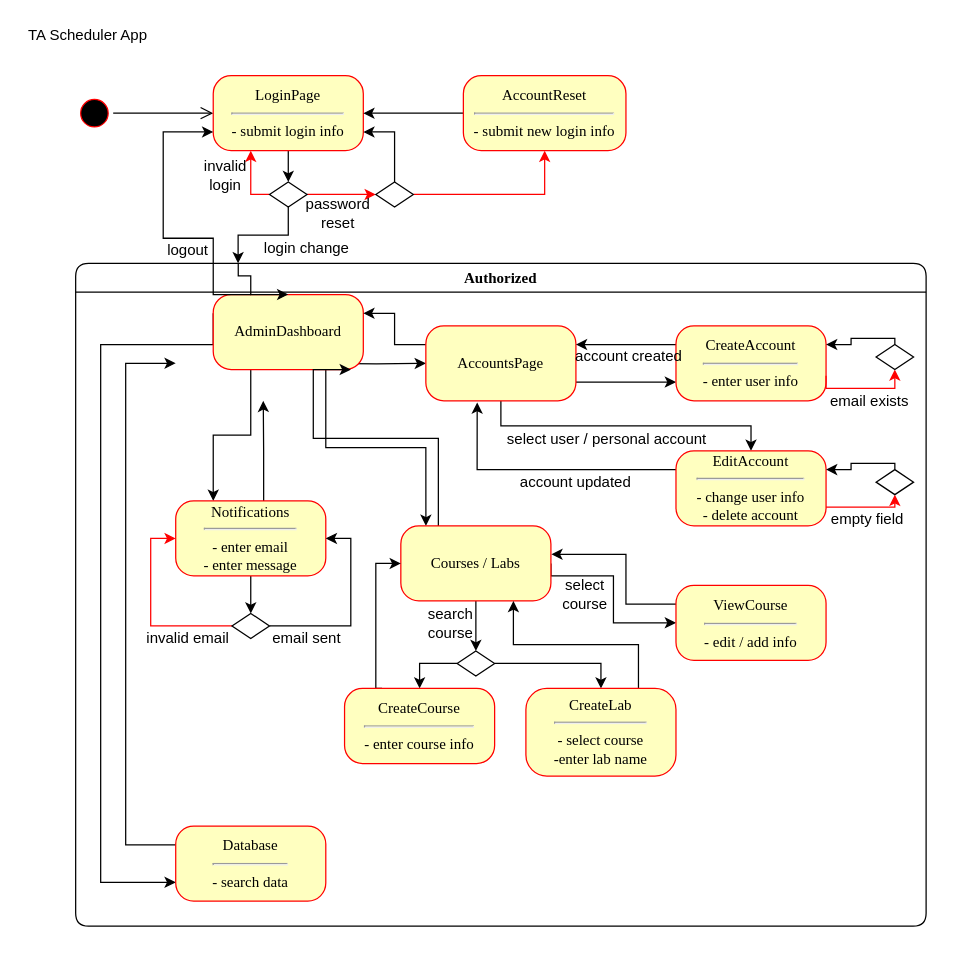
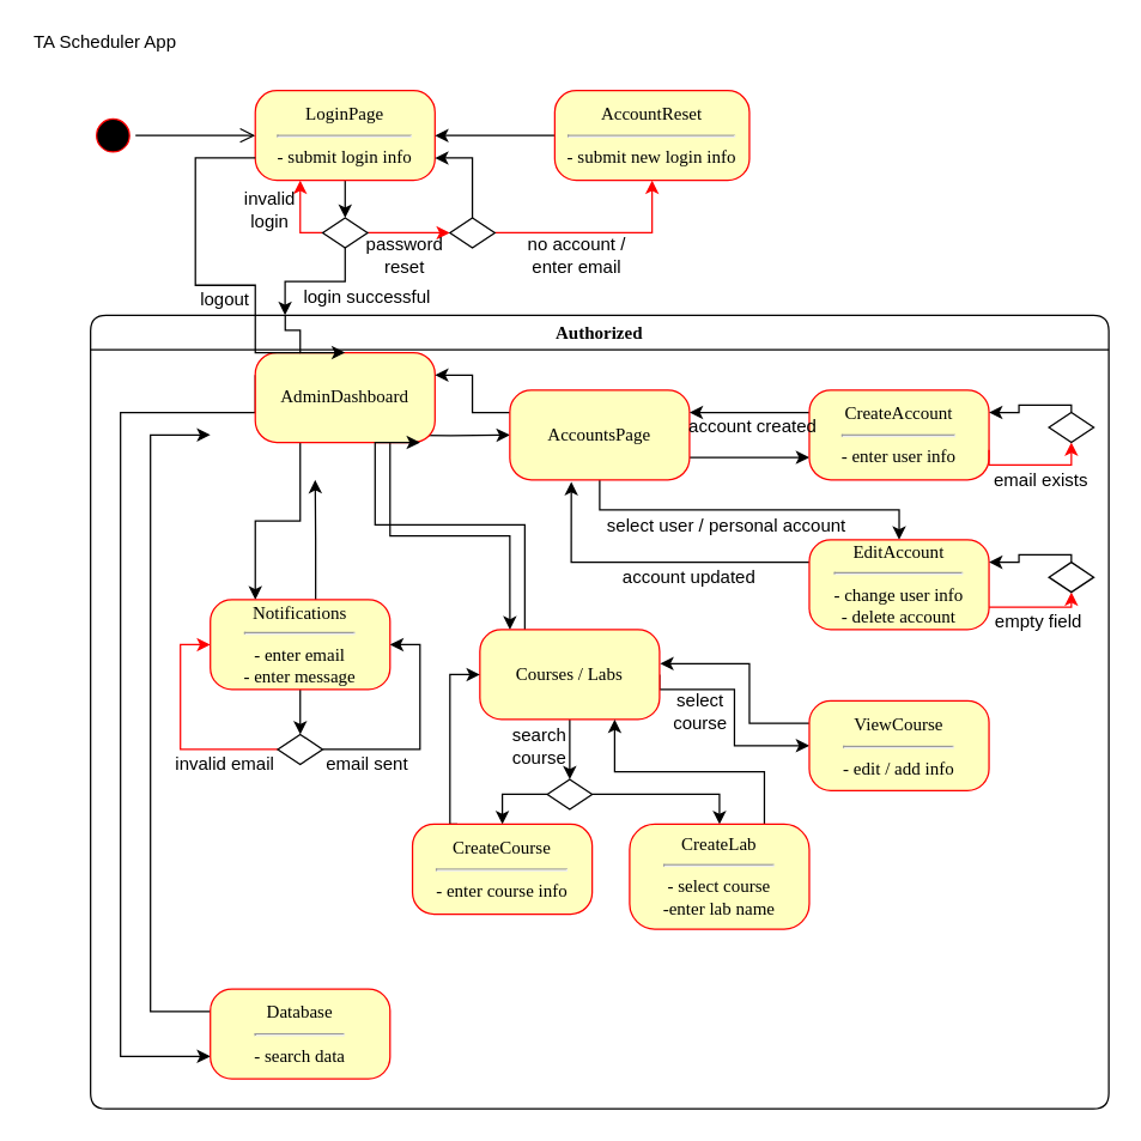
  <mxCell id="0" />
  <mxCell id="1" parent="0" />
  <mxCell id="2" value="" style="ellipse;html=1;shape=startState;fillColor=#000000;strokeColor=#ff0000;rounded=1;shadow=0;comic=0;labelBackgroundColor=none;fontFamily=Verdana;fontSize=12;fontColor=#000000;align=center;direction=south;" parent="1" vertex="1"><mxGeometry x="60" y="75" width="30" height="30" as="geometry" /></mxCell>
  <mxCell id="3" value="Authorized" style="swimlane;whiteSpace=wrap;html=1;rounded=1;shadow=0;comic=0;labelBackgroundColor=none;strokeWidth=1;fontFamily=Verdana;fontSize=12;align=center;startSize=23;" parent="1" vertex="1"><mxGeometry x="60" y="210" width="680" height="530" as="geometry" /></mxCell>
  <mxCell id="4" style="edgeStyle=orthogonalEdgeStyle;rounded=0;orthogonalLoop=1;jettySize=auto;html=1;entryX=0;entryY=0.5;entryDx=0;entryDy=0;" parent="3" target="12" edge="1"><mxGeometry relative="1" as="geometry"><mxPoint x="200" y="80" as="sourcePoint" /><Array as="points" /></mxGeometry></mxCell>
  <mxCell id="5" style="edgeStyle=orthogonalEdgeStyle;rounded=0;orthogonalLoop=1;jettySize=auto;html=1;exitX=0.25;exitY=1;exitDx=0;exitDy=0;entryX=0.25;entryY=0;entryDx=0;entryDy=0;" parent="3" source="8" target="15" edge="1"><mxGeometry relative="1" as="geometry" /></mxCell>
  <mxCell id="6" style="edgeStyle=orthogonalEdgeStyle;rounded=0;orthogonalLoop=1;jettySize=auto;html=1;exitX=0;exitY=0.25;exitDx=0;exitDy=0;entryX=0;entryY=0.75;entryDx=0;entryDy=0;" parent="3" source="8" target="44" edge="1"><mxGeometry relative="1" as="geometry"><Array as="points"><mxPoint x="20" y="65" /><mxPoint x="20" y="495" /></Array></mxGeometry></mxCell>
  <mxCell id="7" style="edgeStyle=orthogonalEdgeStyle;rounded=0;orthogonalLoop=1;jettySize=auto;html=1;exitX=0.75;exitY=1;exitDx=0;exitDy=0;entryX=0.167;entryY=0;entryDx=0;entryDy=0;entryPerimeter=0;" parent="3" source="8" target="19" edge="1"><mxGeometry relative="1" as="geometry" /></mxCell>
  <mxCell id="8" value="AdminDashboard" style="rounded=1;whiteSpace=wrap;html=1;arcSize=24;fillColor=#ffffc0;strokeColor=#ff0000;shadow=0;comic=0;labelBackgroundColor=none;fontFamily=Verdana;fontSize=12;fontColor=#000000;align=center;" parent="3" vertex="1"><mxGeometry x="110" y="25" width="120" height="60" as="geometry" /></mxCell>
  <mxCell id="9" style="edgeStyle=orthogonalEdgeStyle;rounded=0;orthogonalLoop=1;jettySize=auto;html=1;exitX=0.5;exitY=1;exitDx=0;exitDy=0;entryX=0.5;entryY=0;entryDx=0;entryDy=0;" parent="3" source="12" target="24" edge="1"><mxGeometry relative="1" as="geometry"><mxPoint x="410" y="140" as="targetPoint" /></mxGeometry></mxCell>
  <mxCell id="10" style="edgeStyle=orthogonalEdgeStyle;rounded=0;orthogonalLoop=1;jettySize=auto;html=1;exitX=0;exitY=0.25;exitDx=0;exitDy=0;entryX=1;entryY=0.25;entryDx=0;entryDy=0;" parent="3" source="12" target="8" edge="1"><mxGeometry relative="1" as="geometry" /></mxCell>
  <mxCell id="11" style="edgeStyle=orthogonalEdgeStyle;rounded=0;orthogonalLoop=1;jettySize=auto;html=1;exitX=1;exitY=0.75;exitDx=0;exitDy=0;entryX=0;entryY=0.75;entryDx=0;entryDy=0;" parent="3" source="12" target="21" edge="1"><mxGeometry relative="1" as="geometry" /></mxCell>
  <mxCell id="12" value="AccountsPage" style="rounded=1;whiteSpace=wrap;html=1;arcSize=24;fillColor=#ffffc0;strokeColor=#ff0000;shadow=0;comic=0;labelBackgroundColor=none;fontFamily=Verdana;fontSize=12;fontColor=#000000;align=center;" parent="3" vertex="1"><mxGeometry x="280" y="50" width="120" height="60" as="geometry" /></mxCell>
  <mxCell id="13" style="edgeStyle=orthogonalEdgeStyle;rounded=0;orthogonalLoop=1;jettySize=auto;html=1;exitX=0.586;exitY=0.011;exitDx=0;exitDy=0;exitPerimeter=0;" parent="3" source="15" edge="1"><mxGeometry relative="1" as="geometry"><mxPoint x="150" y="110" as="targetPoint" /><Array as="points" /></mxGeometry></mxCell>
  <mxCell id="14" style="edgeStyle=orthogonalEdgeStyle;rounded=0;orthogonalLoop=1;jettySize=auto;html=1;exitX=0.5;exitY=1;exitDx=0;exitDy=0;entryX=0.5;entryY=0;entryDx=0;entryDy=0;" parent="3" source="15" target="32" edge="1"><mxGeometry relative="1" as="geometry" /></mxCell>
  <mxCell id="15" value="Notifications&lt;hr&gt;- enter email&lt;br&gt;- enter message" style="rounded=1;whiteSpace=wrap;html=1;arcSize=24;fillColor=#ffffc0;strokeColor=#ff0000;shadow=0;comic=0;labelBackgroundColor=none;fontFamily=Verdana;fontSize=12;fontColor=#000000;align=center;" parent="3" vertex="1"><mxGeometry x="80" y="190" width="120" height="60" as="geometry" /></mxCell>
  <mxCell id="16" style="edgeStyle=orthogonalEdgeStyle;rounded=0;orthogonalLoop=1;jettySize=auto;html=1;exitX=0.5;exitY=1;exitDx=0;exitDy=0;" parent="3" source="19" edge="1"><mxGeometry relative="1" as="geometry"><mxPoint x="320" y="310" as="targetPoint" /></mxGeometry></mxCell>
  <mxCell id="17" style="edgeStyle=orthogonalEdgeStyle;rounded=0;orthogonalLoop=1;jettySize=auto;html=1;exitX=0.25;exitY=0;exitDx=0;exitDy=0;entryX=0.917;entryY=1;entryDx=0;entryDy=0;entryPerimeter=0;" parent="3" source="19" target="8" edge="1"><mxGeometry relative="1" as="geometry"><Array as="points"><mxPoint x="290" y="140" /><mxPoint x="190" y="140" /></Array></mxGeometry></mxCell>
  <mxCell id="18" style="edgeStyle=orthogonalEdgeStyle;rounded=0;orthogonalLoop=1;jettySize=auto;html=1;exitX=1;exitY=0.5;exitDx=0;exitDy=0;entryX=0;entryY=0.5;entryDx=0;entryDy=0;" edge="1" parent="3" source="19" target="50"><mxGeometry relative="1" as="geometry"><Array as="points"><mxPoint x="380" y="250" /><mxPoint x="430" y="250" /><mxPoint x="430" y="288" /></Array></mxGeometry></mxCell>
  <mxCell id="19" value="Courses / Labs" style="rounded=1;whiteSpace=wrap;html=1;arcSize=24;fillColor=#ffffc0;strokeColor=#ff0000;shadow=0;comic=0;labelBackgroundColor=none;fontFamily=Verdana;fontSize=12;fontColor=#000000;align=center;" parent="3" vertex="1"><mxGeometry x="260" y="210" width="120" height="60" as="geometry" /></mxCell>
  <mxCell id="20" style="edgeStyle=orthogonalEdgeStyle;rounded=0;orthogonalLoop=1;jettySize=auto;html=1;exitX=0;exitY=0.25;exitDx=0;exitDy=0;entryX=1;entryY=0.25;entryDx=0;entryDy=0;" parent="3" source="21" target="12" edge="1"><mxGeometry relative="1" as="geometry" /></mxCell>
  <mxCell id="21" value="CreateAccount&lt;hr&gt;- enter user info" style="rounded=1;whiteSpace=wrap;html=1;arcSize=24;fillColor=#ffffc0;strokeColor=#ff0000;shadow=0;comic=0;labelBackgroundColor=none;fontFamily=Verdana;fontSize=12;fontColor=#000000;align=center;" parent="3" vertex="1"><mxGeometry x="480" y="50" width="120" height="60" as="geometry" /></mxCell>
  <mxCell id="22" style="edgeStyle=orthogonalEdgeStyle;rounded=0;orthogonalLoop=1;jettySize=auto;html=1;exitX=0;exitY=0.25;exitDx=0;exitDy=0;entryX=0.342;entryY=1.022;entryDx=0;entryDy=0;entryPerimeter=0;" parent="3" source="24" target="12" edge="1"><mxGeometry relative="1" as="geometry" /></mxCell>
  <mxCell id="23" style="edgeStyle=orthogonalEdgeStyle;rounded=0;orthogonalLoop=1;jettySize=auto;html=1;exitX=1;exitY=0.75;exitDx=0;exitDy=0;entryX=0.5;entryY=1;entryDx=0;entryDy=0;strokeColor=#FF0000;" parent="3" source="24" edge="1"><mxGeometry relative="1" as="geometry"><mxPoint x="655" y="185" as="targetPoint" /><Array as="points"><mxPoint x="655" y="195" /></Array></mxGeometry></mxCell>
  <mxCell id="24" value="EditAccount&lt;hr&gt;- change user info&lt;br&gt;- delete account" style="rounded=1;whiteSpace=wrap;html=1;arcSize=24;fillColor=#ffffc0;strokeColor=#ff0000;shadow=0;comic=0;labelBackgroundColor=none;fontFamily=Verdana;fontSize=12;fontColor=#000000;align=center;" parent="3" vertex="1"><mxGeometry x="480" y="150" width="120" height="60" as="geometry" /></mxCell>
  <mxCell id="25" value="account created" style="text;strokeColor=none;align=center;fillColor=none;html=1;verticalAlign=middle;whiteSpace=wrap;rounded=0;" parent="3" vertex="1"><mxGeometry x="395" y="70" width="95" height="10" as="geometry" /></mxCell>
  <mxCell id="26" value="account updated" style="text;strokeColor=none;align=center;fillColor=none;html=1;verticalAlign=middle;whiteSpace=wrap;rounded=0;" parent="3" vertex="1"><mxGeometry x="340" y="170" width="120" height="10" as="geometry" /></mxCell>
  <mxCell id="27" style="edgeStyle=orthogonalEdgeStyle;rounded=0;orthogonalLoop=1;jettySize=auto;html=1;exitX=0.5;exitY=0;exitDx=0;exitDy=0;entryX=1;entryY=0.25;entryDx=0;entryDy=0;" parent="3" target="24" edge="1"><mxGeometry relative="1" as="geometry"><mxPoint x="655" y="165" as="sourcePoint" /><Array as="points"><mxPoint x="655" y="160" /><mxPoint x="620" y="160" /><mxPoint x="620" y="165" /></Array></mxGeometry></mxCell>
  <mxCell id="28" value="" style="rhombus;whiteSpace=wrap;html=1;" parent="3" vertex="1"><mxGeometry x="640" y="165" width="30" height="20" as="geometry" /></mxCell>
  <mxCell id="29" value="empty field&amp;nbsp;" style="text;strokeColor=none;align=center;fillColor=none;html=1;verticalAlign=middle;whiteSpace=wrap;rounded=0;" parent="3" vertex="1"><mxGeometry x="600" y="190" width="70" height="30" as="geometry" /></mxCell>
  <mxCell id="30" style="edgeStyle=orthogonalEdgeStyle;rounded=0;orthogonalLoop=1;jettySize=auto;html=1;exitX=0;exitY=0.5;exitDx=0;exitDy=0;entryX=0;entryY=0.5;entryDx=0;entryDy=0;strokeColor=#FF0000;" parent="3" source="32" target="15" edge="1"><mxGeometry relative="1" as="geometry"><Array as="points"><mxPoint x="60" y="290" /><mxPoint x="60" y="220" /></Array></mxGeometry></mxCell>
  <mxCell id="31" style="edgeStyle=orthogonalEdgeStyle;rounded=0;orthogonalLoop=1;jettySize=auto;html=1;exitX=1;exitY=0.5;exitDx=0;exitDy=0;entryX=1;entryY=0.5;entryDx=0;entryDy=0;" parent="3" source="32" target="15" edge="1"><mxGeometry relative="1" as="geometry"><Array as="points"><mxPoint x="220" y="290" /><mxPoint x="220" y="220" /></Array></mxGeometry></mxCell>
  <mxCell id="32" value="" style="rhombus;whiteSpace=wrap;html=1;" parent="3" vertex="1"><mxGeometry x="125" y="280" width="30" height="20" as="geometry" /></mxCell>
  <mxCell id="33" value="invalid email" style="text;strokeColor=none;align=center;fillColor=none;html=1;verticalAlign=middle;whiteSpace=wrap;rounded=0;" parent="3" vertex="1"><mxGeometry x="55" y="295" width="70" height="10" as="geometry" /></mxCell>
  <mxCell id="34" value="email sent" style="text;strokeColor=none;align=center;fillColor=none;html=1;verticalAlign=middle;whiteSpace=wrap;rounded=0;" parent="3" vertex="1"><mxGeometry x="155" y="292.5" width="60" height="15" as="geometry" /></mxCell>
  <mxCell id="35" value="search course" style="text;strokeColor=none;align=center;fillColor=none;html=1;verticalAlign=middle;whiteSpace=wrap;rounded=0;" parent="3" vertex="1"><mxGeometry x="275" y="280" width="50" height="15" as="geometry" /></mxCell>
  <mxCell id="36" style="edgeStyle=orthogonalEdgeStyle;rounded=0;orthogonalLoop=1;jettySize=auto;html=1;exitX=0;exitY=0.5;exitDx=0;exitDy=0;entryX=0.5;entryY=0;entryDx=0;entryDy=0;" parent="3" source="38" target="40" edge="1"><mxGeometry relative="1" as="geometry"><mxPoint x="270" y="330" as="targetPoint" /></mxGeometry></mxCell>
  <mxCell id="37" style="edgeStyle=orthogonalEdgeStyle;rounded=0;orthogonalLoop=1;jettySize=auto;html=1;exitX=1;exitY=0.5;exitDx=0;exitDy=0;entryX=0.5;entryY=0;entryDx=0;entryDy=0;" parent="3" source="38" target="42" edge="1"><mxGeometry relative="1" as="geometry" /></mxCell>
  <mxCell id="38" value="" style="rhombus;whiteSpace=wrap;html=1;" parent="3" vertex="1"><mxGeometry x="305" y="310" width="30" height="20" as="geometry" /></mxCell>
  <mxCell id="39" style="edgeStyle=orthogonalEdgeStyle;rounded=0;orthogonalLoop=1;jettySize=auto;html=1;exitX=0.25;exitY=0;exitDx=0;exitDy=0;entryX=0;entryY=0.5;entryDx=0;entryDy=0;" parent="3" source="40" target="19" edge="1"><mxGeometry relative="1" as="geometry"><Array as="points"><mxPoint x="240" y="340" /><mxPoint x="240" y="240" /></Array></mxGeometry></mxCell>
  <mxCell id="40" value="CreateCourse&lt;hr&gt;- enter course info" style="rounded=1;whiteSpace=wrap;html=1;arcSize=24;fillColor=#ffffc0;strokeColor=#ff0000;shadow=0;comic=0;labelBackgroundColor=none;fontFamily=Verdana;fontSize=12;fontColor=#000000;align=center;" parent="3" vertex="1"><mxGeometry x="215" y="340" width="120" height="60" as="geometry" /></mxCell>
  <mxCell id="41" style="edgeStyle=orthogonalEdgeStyle;rounded=0;orthogonalLoop=1;jettySize=auto;html=1;exitX=0.75;exitY=0;exitDx=0;exitDy=0;entryX=0.75;entryY=1;entryDx=0;entryDy=0;" edge="1" parent="3" source="42" target="19"><mxGeometry relative="1" as="geometry" /></mxCell>
  <mxCell id="42" value="CreateLab&lt;hr&gt;- select course&lt;br&gt;-enter lab name" style="rounded=1;whiteSpace=wrap;html=1;arcSize=24;fillColor=#ffffc0;strokeColor=#ff0000;shadow=0;comic=0;labelBackgroundColor=none;fontFamily=Verdana;fontSize=12;fontColor=#000000;align=center;" parent="3" vertex="1"><mxGeometry x="360" y="340" width="120" height="70" as="geometry" /></mxCell>
  <mxCell id="43" style="edgeStyle=orthogonalEdgeStyle;rounded=0;orthogonalLoop=1;jettySize=auto;html=1;exitX=0;exitY=0.25;exitDx=0;exitDy=0;" parent="3" source="44" edge="1"><mxGeometry relative="1" as="geometry"><mxPoint x="80" y="80" as="targetPoint" /><Array as="points"><mxPoint x="40" y="465" /><mxPoint x="40" y="80" /><mxPoint x="80" y="80" /></Array></mxGeometry></mxCell>
  <mxCell id="44" value="Database&lt;hr&gt;- search data" style="rounded=1;whiteSpace=wrap;html=1;arcSize=24;fillColor=#ffffc0;strokeColor=#ff0000;shadow=0;comic=0;labelBackgroundColor=none;fontFamily=Verdana;fontSize=12;fontColor=#000000;align=center;" parent="3" vertex="1"><mxGeometry x="80" y="450" width="120" height="60" as="geometry" /></mxCell>
  <mxCell id="45" style="edgeStyle=orthogonalEdgeStyle;rounded=0;orthogonalLoop=1;jettySize=auto;html=1;exitX=1;exitY=0.75;exitDx=0;exitDy=0;entryX=0.5;entryY=1;entryDx=0;entryDy=0;strokeColor=#FF0000;" parent="3" target="46" edge="1"><mxGeometry relative="1" as="geometry"><mxPoint x="655" y="80" as="targetPoint" /><mxPoint x="600" y="90" as="sourcePoint" /><Array as="points"><mxPoint x="600" y="100" /><mxPoint x="655" y="100" /></Array></mxGeometry></mxCell>
  <mxCell id="46" value="" style="rhombus;whiteSpace=wrap;html=1;" parent="3" vertex="1"><mxGeometry x="640" y="65" width="30" height="20" as="geometry" /></mxCell>
  <mxCell id="47" value="email exists" style="text;strokeColor=none;align=center;fillColor=none;html=1;verticalAlign=middle;whiteSpace=wrap;rounded=0;" parent="3" vertex="1"><mxGeometry x="600" y="110" width="70" as="geometry" /></mxCell>
  <mxCell id="48" style="edgeStyle=orthogonalEdgeStyle;rounded=0;orthogonalLoop=1;jettySize=auto;html=1;entryX=0.5;entryY=0;entryDx=0;entryDy=0;" parent="3" target="8" edge="1"><mxGeometry relative="1" as="geometry"><mxPoint x="130" as="sourcePoint" /><mxPoint x="215" y="30" as="targetPoint" /><Array as="points"><mxPoint x="130" y="10" /><mxPoint x="140" y="10" /></Array></mxGeometry></mxCell>
  <mxCell id="49" style="edgeStyle=orthogonalEdgeStyle;rounded=0;orthogonalLoop=1;jettySize=auto;html=1;exitX=0;exitY=0.25;exitDx=0;exitDy=0;entryX=1.003;entryY=0.378;entryDx=0;entryDy=0;entryPerimeter=0;" edge="1" parent="3" source="50" target="19"><mxGeometry relative="1" as="geometry"><Array as="points"><mxPoint x="440" y="273" /><mxPoint x="440" y="233" /></Array></mxGeometry></mxCell>
  <mxCell id="50" value="ViewCourse&lt;hr&gt;- edit / add info" style="rounded=1;whiteSpace=wrap;html=1;arcSize=24;fillColor=#ffffc0;strokeColor=#ff0000;shadow=0;comic=0;labelBackgroundColor=none;fontFamily=Verdana;fontSize=12;fontColor=#000000;align=center;" vertex="1" parent="3"><mxGeometry x="480" y="257.5" width="120" height="60" as="geometry" /></mxCell>
  <mxCell id="51" value="select course" style="text;strokeColor=none;align=center;fillColor=none;html=1;verticalAlign=middle;whiteSpace=wrap;rounded=0;" vertex="1" parent="3"><mxGeometry x="390" y="257.5" width="35" height="15" as="geometry" /></mxCell>
  <mxCell id="52" value="select user / personal account" style="text;strokeColor=none;align=center;fillColor=none;html=1;verticalAlign=middle;whiteSpace=wrap;rounded=0;" vertex="1" parent="3"><mxGeometry x="340" y="140" width="170" as="geometry" /></mxCell>
  <mxCell id="53" style="edgeStyle=orthogonalEdgeStyle;html=1;labelBackgroundColor=none;endArrow=open;endSize=8;strokeColor=#000000;fontFamily=Verdana;fontSize=12;align=left;" parent="1" source="2" edge="1"><mxGeometry relative="1" as="geometry"><mxPoint x="170" y="90" as="targetPoint" /></mxGeometry></mxCell>
  <mxCell id="54" style="edgeStyle=orthogonalEdgeStyle;rounded=0;orthogonalLoop=1;jettySize=auto;html=1;exitX=0.5;exitY=1;exitDx=0;exitDy=0;entryX=0.5;entryY=0;entryDx=0;entryDy=0;" parent="1" source="55" target="59" edge="1"><mxGeometry relative="1" as="geometry" /></mxCell>
  <mxCell id="55" value="LoginPage&lt;hr&gt;- submit login info" style="rounded=1;whiteSpace=wrap;html=1;arcSize=24;fillColor=#ffffc0;strokeColor=#ff0000;shadow=0;comic=0;labelBackgroundColor=none;fontFamily=Verdana;fontSize=12;fontColor=#000000;align=center;" parent="1" vertex="1"><mxGeometry x="170" y="60" width="120" height="60" as="geometry" /></mxCell>
  <mxCell id="56" style="edgeStyle=orthogonalEdgeStyle;rounded=0;orthogonalLoop=1;jettySize=auto;html=1;exitX=0.5;exitY=1;exitDx=0;exitDy=0;entryX=0.191;entryY=0;entryDx=0;entryDy=0;entryPerimeter=0;" parent="1" source="59" target="3" edge="1"><mxGeometry relative="1" as="geometry"><mxPoint x="190" y="200" as="targetPoint" /></mxGeometry></mxCell>
  <mxCell id="57" style="edgeStyle=orthogonalEdgeStyle;rounded=0;orthogonalLoop=1;jettySize=auto;html=1;exitX=0;exitY=0.5;exitDx=0;exitDy=0;entryX=0.25;entryY=1;entryDx=0;entryDy=0;strokeColor=#FF0000;" parent="1" source="59" target="55" edge="1"><mxGeometry relative="1" as="geometry" /></mxCell>
  <mxCell id="58" style="edgeStyle=orthogonalEdgeStyle;rounded=0;orthogonalLoop=1;jettySize=auto;html=1;exitX=1;exitY=0.5;exitDx=0;exitDy=0;strokeColor=#FF0000;" parent="1" source="59" edge="1"><mxGeometry relative="1" as="geometry"><mxPoint x="300" y="155" as="targetPoint" /></mxGeometry></mxCell>
  <mxCell id="59" value="" style="rhombus;whiteSpace=wrap;html=1;" parent="1" vertex="1"><mxGeometry x="215" y="145" width="30" height="20" as="geometry" /></mxCell>
  <mxCell id="60" value="invalid login" style="text;strokeColor=none;align=center;fillColor=none;html=1;verticalAlign=middle;whiteSpace=wrap;rounded=0;" parent="1" vertex="1"><mxGeometry x="160" y="125" width="40" height="30" as="geometry" /></mxCell>
  <mxCell id="61" style="edgeStyle=orthogonalEdgeStyle;rounded=0;orthogonalLoop=1;jettySize=auto;html=1;exitX=0;exitY=0.5;exitDx=0;exitDy=0;entryX=1;entryY=0.5;entryDx=0;entryDy=0;" parent="1" source="62" target="55" edge="1"><mxGeometry relative="1" as="geometry" /></mxCell>
  <mxCell id="62" value="AccountReset&lt;hr&gt;&lt;div style=&quot;&quot;&gt;&lt;span style=&quot;background-color: initial;&quot;&gt;- submit new login info&lt;/span&gt;&lt;/div&gt;" style="rounded=1;whiteSpace=wrap;html=1;arcSize=24;fillColor=#ffffc0;strokeColor=#ff0000;shadow=0;comic=0;labelBackgroundColor=none;fontFamily=Verdana;fontSize=12;fontColor=#000000;align=center;" parent="1" vertex="1"><mxGeometry x="370" y="60" width="130" height="60" as="geometry" /></mxCell>
  <mxCell id="63" style="edgeStyle=orthogonalEdgeStyle;rounded=0;orthogonalLoop=1;jettySize=auto;html=1;exitX=0.5;exitY=0;exitDx=0;exitDy=0;entryX=1;entryY=0.75;entryDx=0;entryDy=0;" parent="1" source="65" target="55" edge="1"><mxGeometry relative="1" as="geometry" /></mxCell>
  <mxCell id="64" style="edgeStyle=orthogonalEdgeStyle;rounded=0;orthogonalLoop=1;jettySize=auto;html=1;exitX=1;exitY=0.5;exitDx=0;exitDy=0;entryX=0.5;entryY=1;entryDx=0;entryDy=0;strokeColor=#FF0000;" parent="1" source="65" target="62" edge="1"><mxGeometry relative="1" as="geometry"><mxPoint x="430" y="125" as="targetPoint" /></mxGeometry></mxCell>
  <mxCell id="65" value="" style="rhombus;whiteSpace=wrap;html=1;" parent="1" vertex="1"><mxGeometry x="300" y="145" width="30" height="20" as="geometry" /></mxCell>
  <mxCell id="66" value="password reset" style="text;strokeColor=none;align=center;fillColor=none;html=1;verticalAlign=middle;whiteSpace=wrap;rounded=0;" parent="1" vertex="1"><mxGeometry x="240" y="155" width="60" height="30" as="geometry" /></mxCell>
- <mxCell id="68" value="login change" style="text;strokeColor=none;align=center;fillColor=none;html=1;verticalAlign=middle;whiteSpace=wrap;rounded=0;" parent="1" vertex="1"><mxGeometry x="200" y="190" width="90" height="15" as="geometry" /></mxCell>
+ <mxCell id="67" value="no account / enter email" style="text;strokeColor=none;align=center;fillColor=none;html=1;verticalAlign=middle;whiteSpace=wrap;rounded=0;" parent="1" vertex="1"><mxGeometry x="350" y="155" width="70" height="30" as="geometry" /></mxCell>
+ <mxCell id="68" value="login successful" style="text;strokeColor=none;align=center;fillColor=none;html=1;verticalAlign=middle;whiteSpace=wrap;rounded=0;" parent="1" vertex="1"><mxGeometry x="200" y="190" width="90" height="15" as="geometry" /></mxCell>
  <mxCell id="69" style="edgeStyle=orthogonalEdgeStyle;rounded=0;orthogonalLoop=1;jettySize=auto;html=1;exitX=0.5;exitY=0;exitDx=0;exitDy=0;entryX=1;entryY=0.25;entryDx=0;entryDy=0;" parent="1" edge="1"><mxGeometry relative="1" as="geometry"><mxPoint x="715" y="275" as="sourcePoint" /><mxPoint x="660" y="275" as="targetPoint" /><Array as="points"><mxPoint x="715" y="270" /><mxPoint x="680" y="270" /><mxPoint x="680" y="275" /></Array></mxGeometry></mxCell>
- <mxCell id="70" style="edgeStyle=orthogonalEdgeStyle;rounded=0;orthogonalLoop=1;jettySize=auto;html=1;exitX=0.25;exitY=0;exitDx=0;exitDy=0;entryX=0;entryY=0.75;entryDx=0;entryDy=0;" parent="1" source="8" target="55" edge="1"><mxGeometry relative="1" as="geometry"><mxPoint x="110" y="180" as="targetPoint" /><Array as="points"><mxPoint x="170" y="190" /><mxPoint x="130" y="190" /><mxPoint x="130" y="105" /></Array></mxGeometry></mxCell>
+ <mxCell id="70" style="edgeStyle=orthogonalEdgeStyle;rounded=0;orthogonalLoop=1;jettySize=auto;html=1;exitX=0.25;exitY=0;exitDx=0;exitDy=0;entryX=0;entryY=0.75;entryDx=0;entryDy=0;endArrow=none;" parent="1" source="8" target="55" edge="1"><mxGeometry relative="1" as="geometry"><mxPoint x="110" y="180" as="targetPoint" /><Array as="points"><mxPoint x="170" y="190" /><mxPoint x="130" y="190" /><mxPoint x="130" y="105" /></Array></mxGeometry></mxCell>
  <mxCell id="71" value="logout" style="text;strokeColor=none;align=center;fillColor=none;html=1;verticalAlign=middle;whiteSpace=wrap;rounded=0;" parent="1" vertex="1"><mxGeometry x="130" y="195" width="40" height="10" as="geometry" /></mxCell>
  <mxCell id="72" value="TA Scheduler App" style="text;strokeColor=none;align=center;fillColor=none;html=1;verticalAlign=middle;whiteSpace=wrap;rounded=0;" vertex="1" parent="1"><mxGeometry width="100" height="15" as="geometry" x="20" y="20" /></mxCell>
